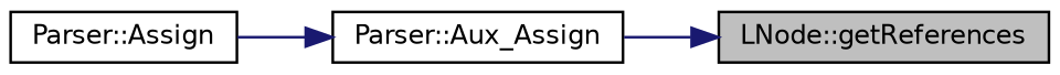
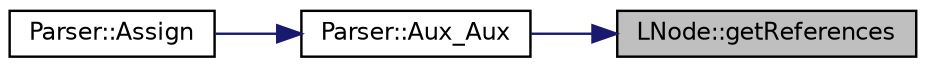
  digraph {
    rankdir=RL
    node [color=black fillcolor=white fontname=Helvetica fontsize=10 shape=record style=filled]
    edge [color=midnightblue dir=back fontname=Helvetica fontsize=10 labelfontname=Helvetica labelfontsize=10 style=solid]
    n1 [fillcolor=grey75 fontcolor=black height=0.2 label="LNode::getReferences" width=0.4]
-   n2 [height=0.2 label="Parser::Aux_Assign" width=0.4]
+   n2 [height=0.2 label="Parser::Aux_Aux" width=0.4]
    n3 [height=0.2 label="Parser::Assign" width=0.4]
    n1 -> n2
    n2 -> n3
  }
